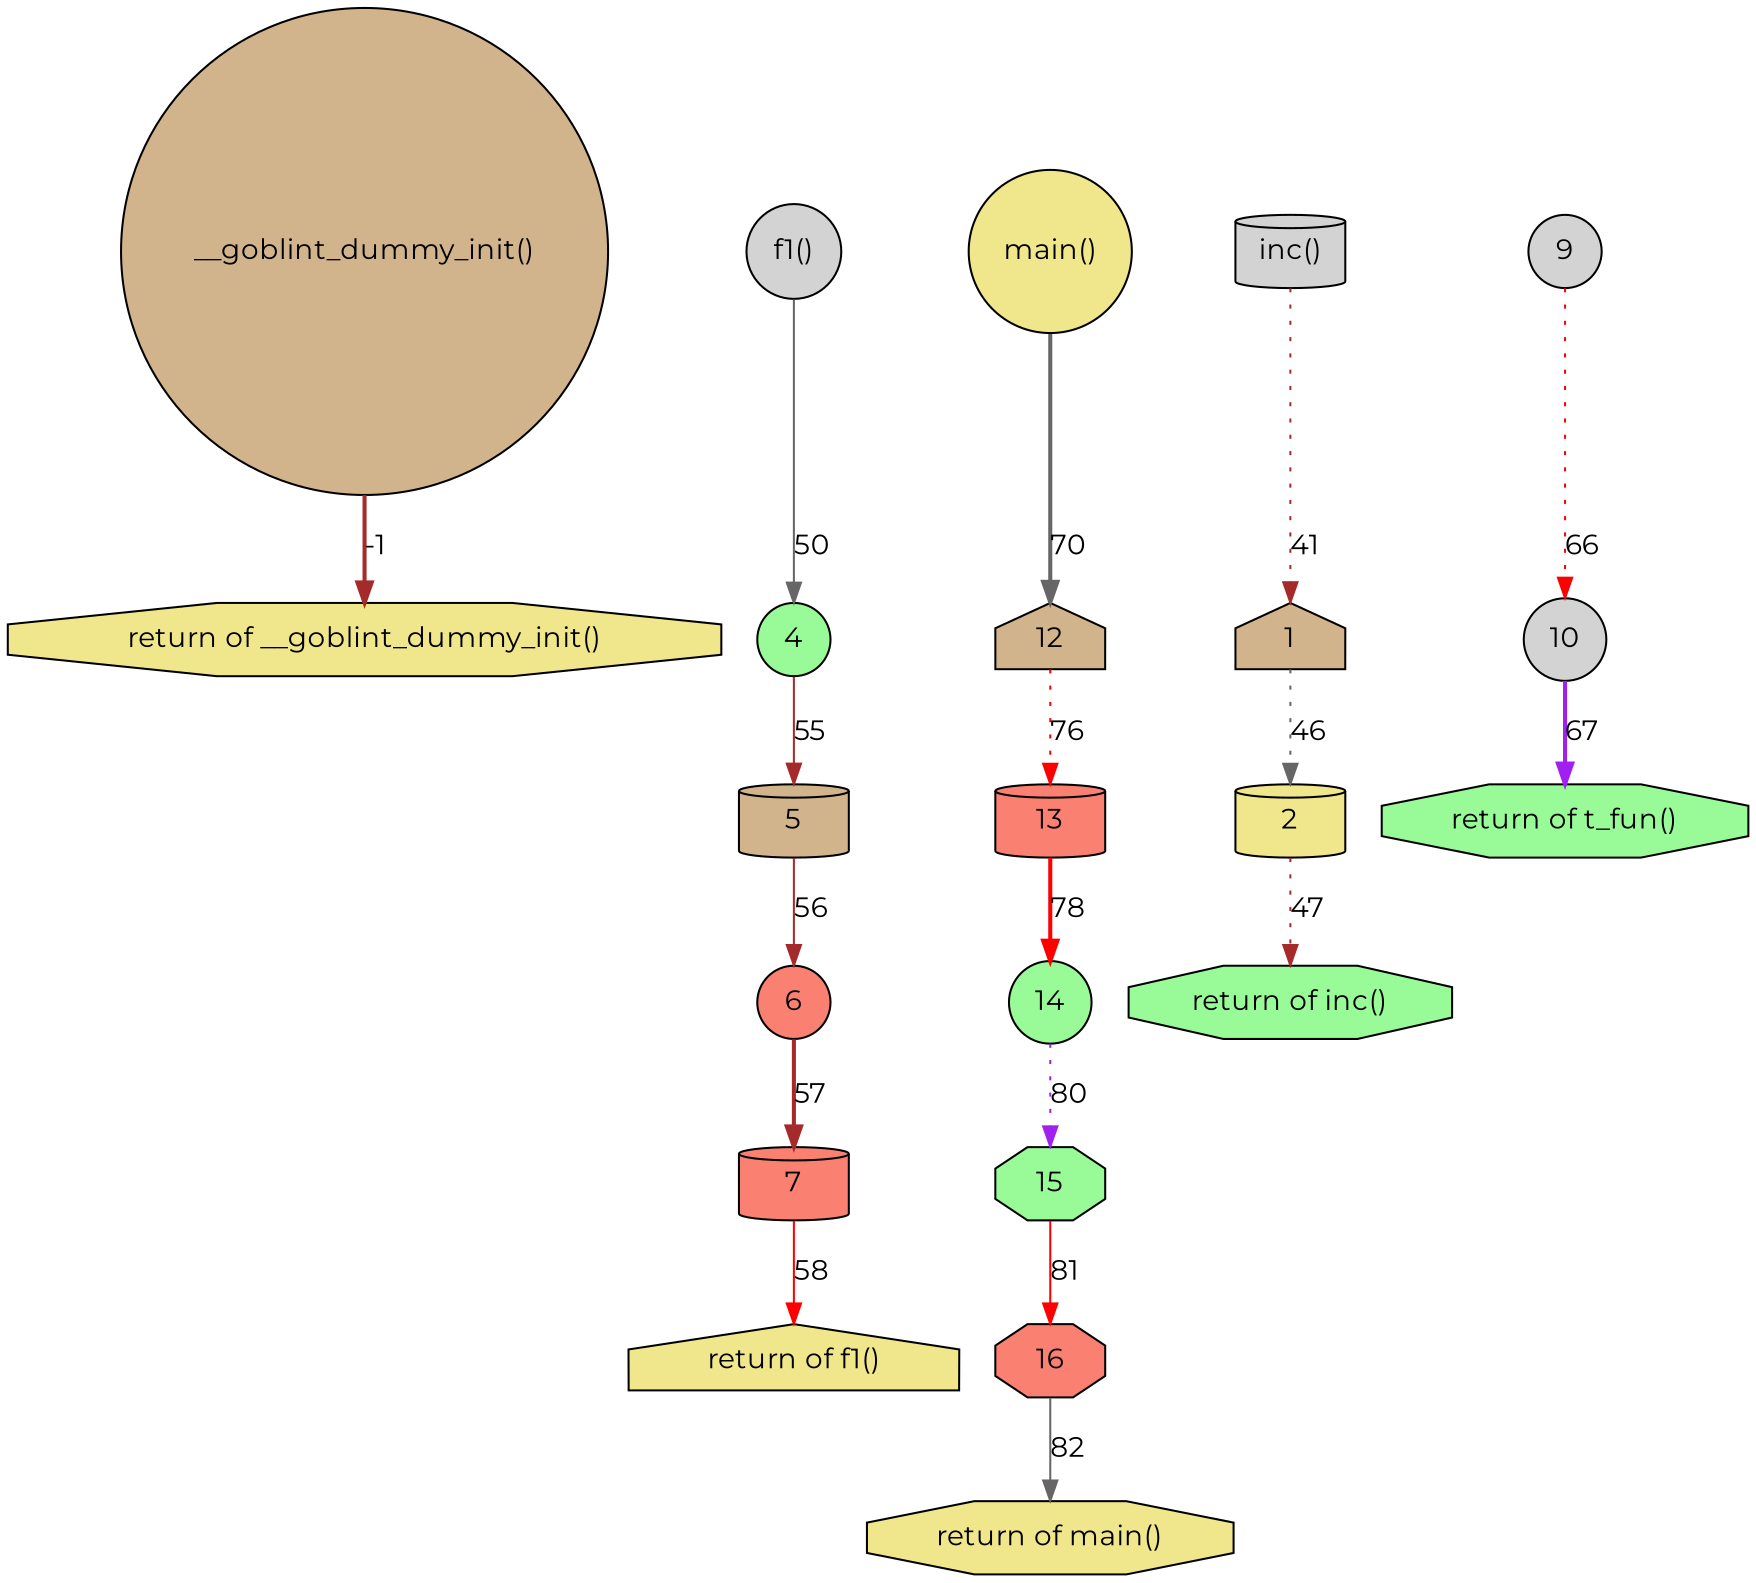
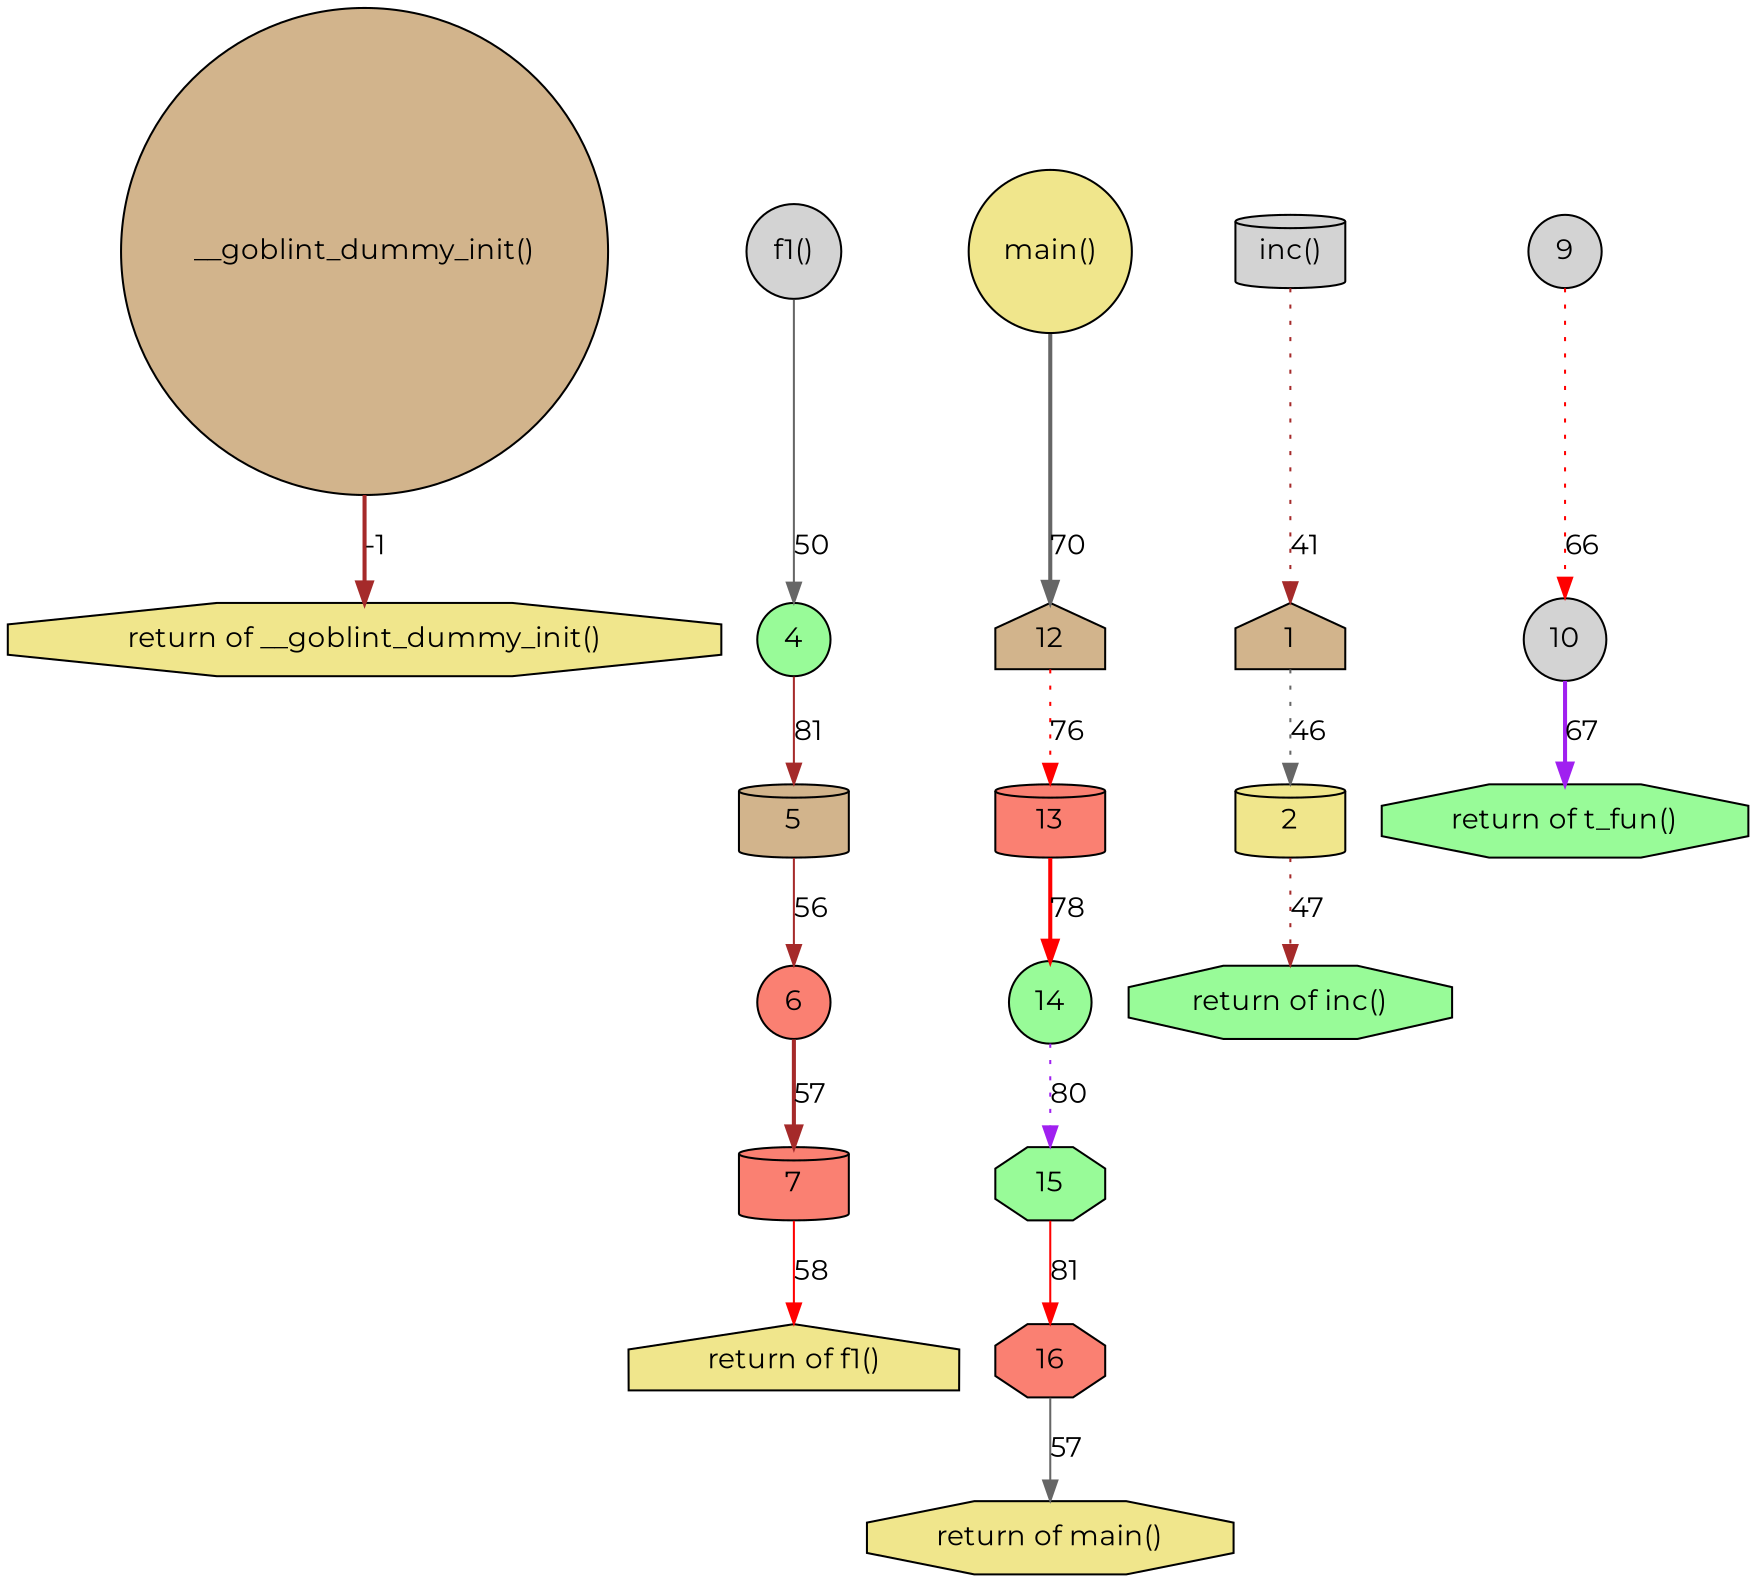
  digraph {
    fontname=Montserrat
    node [fillcolor=khaki fontname=Montserrat shape=circle style=filled]
    edge [color=brown fontname=Montserrat style=solid]
    n1 [fillcolor=tan label="__goblint_dummy_init()"]
    n2 [label="return of __goblint_dummy_init()" shape=octagon]
    n3 [label="return of f1()" shape=house]
    7 [fillcolor=salmon shape=cylinder]
    13 [fillcolor=salmon shape=cylinder]
    14 [fillcolor=palegreen]
    15 [fillcolor=palegreen shape=octagon]
    16 [fillcolor=salmon shape=octagon]
    n9 [fillcolor=palegreen label="return of inc()" shape=octagon]
    2 [shape=cylinder]
    4 [fillcolor=palegreen]
    5 [fillcolor=tan shape=cylinder]
    6 [fillcolor=salmon]
    1 [fillcolor=tan shape=house]
    n15 [label="main()"]
    12 [fillcolor=tan shape=house]
    9 [fillcolor=lightgrey]
    10 [fillcolor=lightgrey]
    n19 [fillcolor=palegreen label="return of t_fun()" shape=octagon]
    n20 [fillcolor=lightgrey label="f1()"]
    n21 [label="return of main()" shape=octagon]
    n22 [fillcolor=lightgrey label="inc()" shape=cylinder]
    n1 -> n2 [label=-1 style=bold]
    7 -> n3 [color=red label=58]
    13 -> 14 [color=red label=78 style=bold]
    14 -> 15 [color=purple label=80 style=dotted]
    15 -> 16 [color=red label=81]
-   16 -> n21 [color=gray40 label=82]
+   16 -> n21 [color=gray40 label=57]
    2 -> n9 [label=47 style=dotted]
-   4 -> 5 [label=55]
+   4 -> 5 [label=81]
    5 -> 6 [label=56]
    6 -> 7 [label=57 style=bold]
    1 -> 2 [color=gray40 label=46 style=dotted]
    n15 -> 12 [color=gray40 label=70 style=bold]
    12 -> 13 [color=red label=76 style=dotted]
    9 -> 10 [color=red label=66 style=dotted]
    10 -> n19 [color=purple label=67 style=bold]
    n20 -> 4 [color=gray40 label=50]
    n22 -> 1 [label=41 style=dotted]
  }
